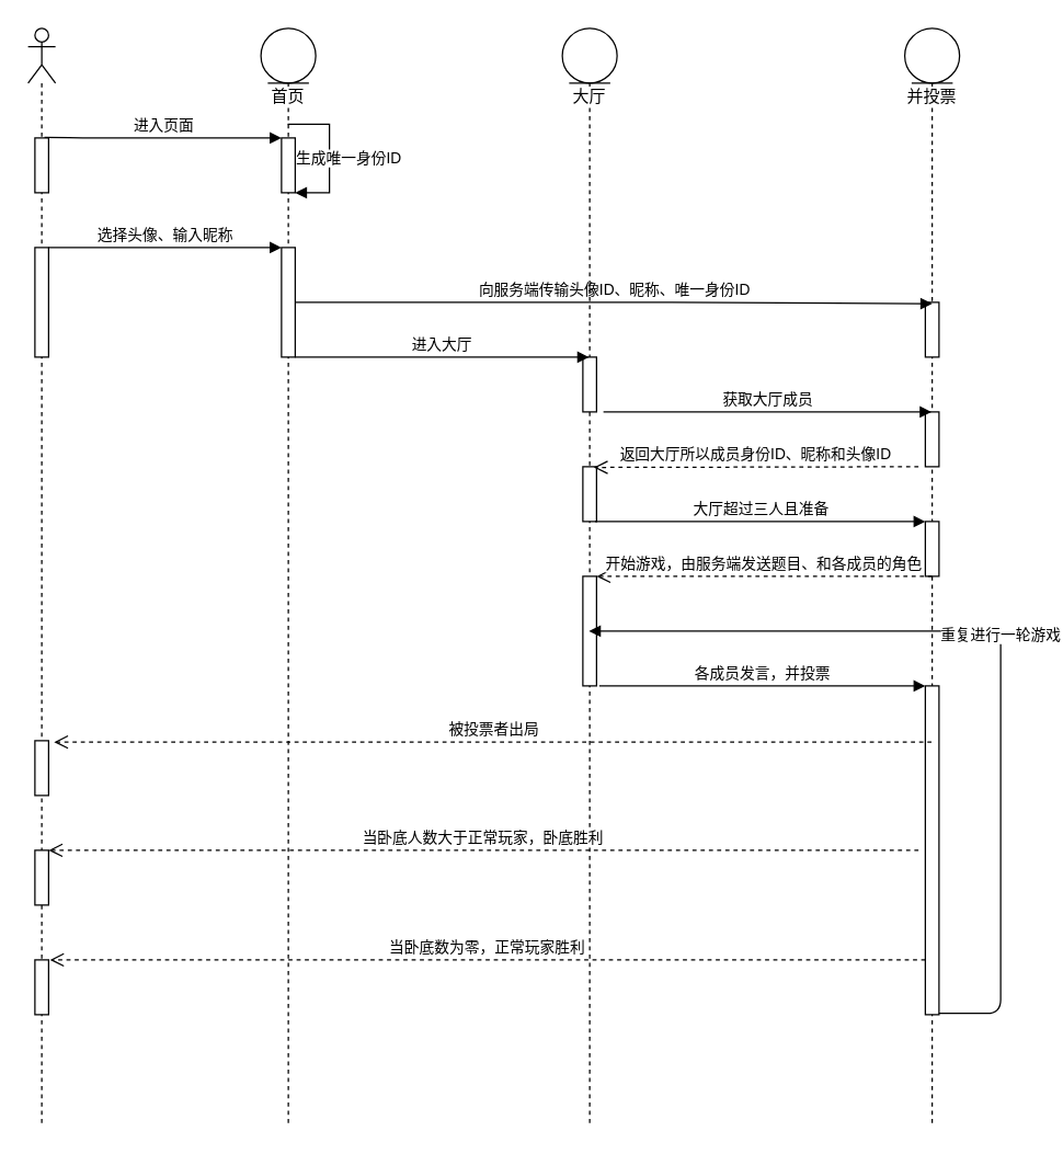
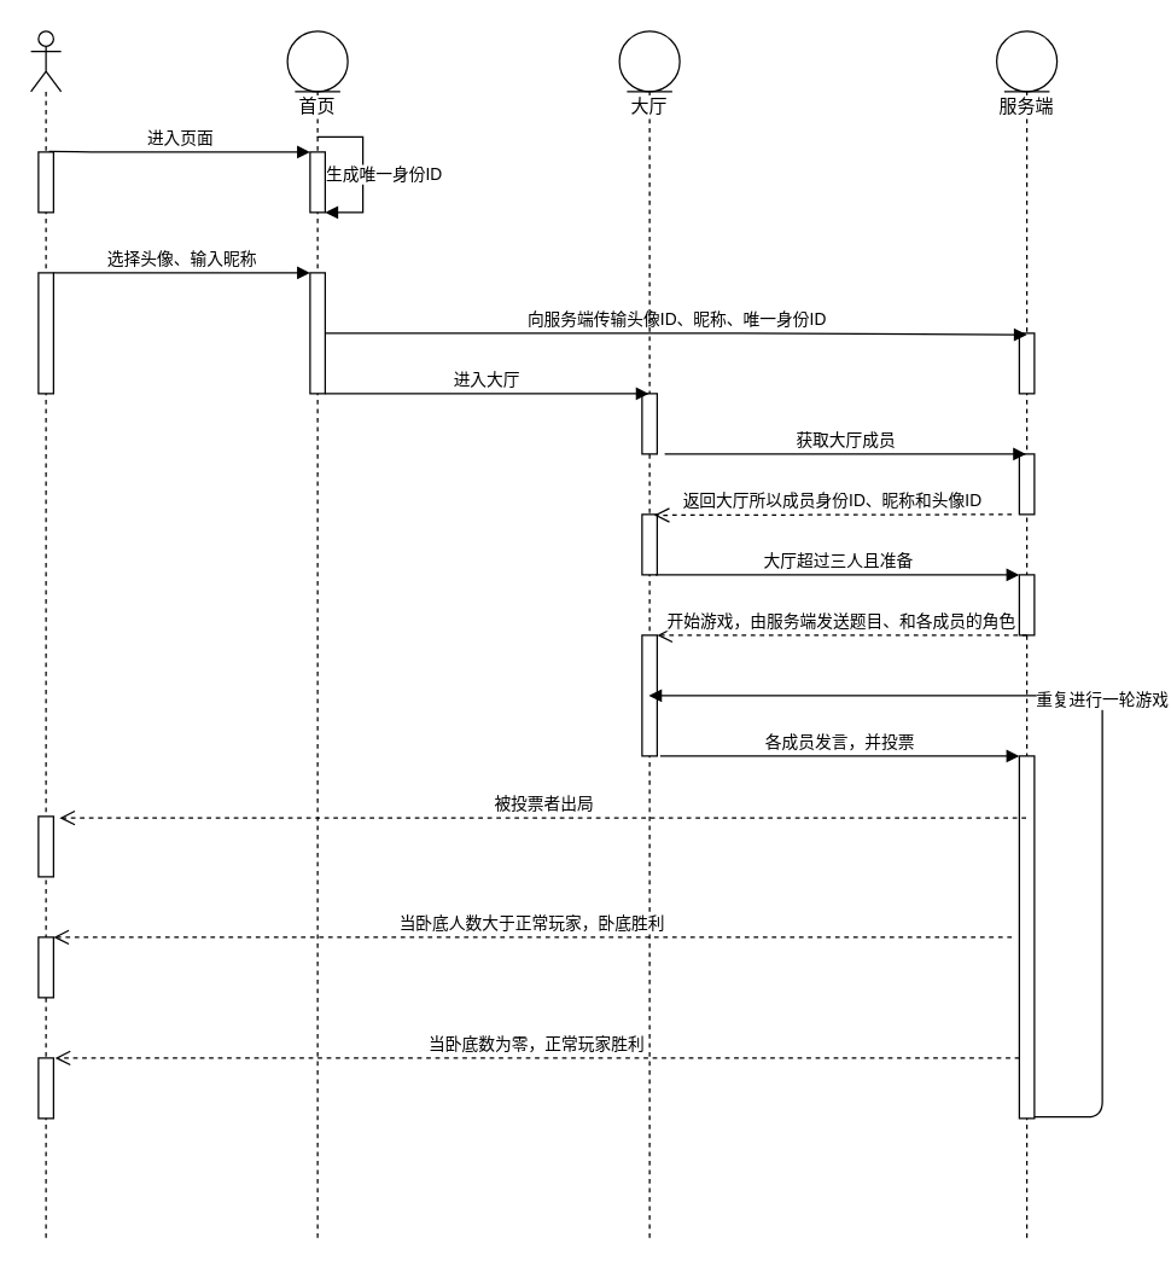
  <mxCell id="0" />
  <mxCell id="1" parent="0" />
  <mxCell id="2" value="" style="shape=umlLifeline;participant=umlActor;perimeter=lifelinePerimeter;whiteSpace=wrap;html=1;container=0;collapsible=0;recursiveResize=0;verticalAlign=top;spacingTop=36;labelBackgroundColor=#ffffff;outlineConnect=0;" vertex="1" sbId="uml" slib="umlSequence" title="Actor Lifeline" parent="1"><mxGeometry x="20" y="20" width="20" height="800" as="geometry" /></mxCell>
- <mxCell id="3" value="并投票" style="shape=umlLifeline;participant=umlEntity;perimeter=lifelinePerimeter;whiteSpace=wrap;html=1;container=1;collapsible=0;recursiveResize=0;verticalAlign=top;spacingTop=36;labelBackgroundColor=#ffffff;outlineConnect=0;" vertex="1" sbId="uml" slib="umlSequence" title="Entity Lifeline" parent="1"><mxGeometry x="660" y="20" width="40" height="800" as="geometry" /></mxCell>
+ <mxCell id="3" value="服务端" style="shape=umlLifeline;participant=umlEntity;perimeter=lifelinePerimeter;whiteSpace=wrap;html=1;container=1;collapsible=0;recursiveResize=0;verticalAlign=top;spacingTop=36;labelBackgroundColor=#ffffff;outlineConnect=0;" vertex="1" sbId="uml" slib="umlSequence" title="Entity Lifeline" parent="1"><mxGeometry x="660" y="20" width="40" height="800" as="geometry" /></mxCell>
  <mxCell id="4" value="" style="html=1;points=[];perimeter=orthogonalPerimeter;" vertex="1" sbId="uml" slib="umlSequence" title="Activation" parent="3"><mxGeometry x="15" y="200" width="10" height="40" as="geometry" /></mxCell>
  <mxCell id="5" value="" style="html=1;points=[];perimeter=orthogonalPerimeter;" vertex="1" sbId="uml" slib="umlSequence" title="Activation" parent="3"><mxGeometry x="15" y="280" width="10" height="40" as="geometry" /></mxCell>
  <mxCell id="6" value="" style="html=1;points=[];perimeter=orthogonalPerimeter;" vertex="1" sbId="uml" slib="umlSequence" title="Activation" parent="3"><mxGeometry x="15" y="360" width="10" height="40" as="geometry" /></mxCell>
  <mxCell id="7" value="" style="html=1;points=[];perimeter=orthogonalPerimeter;" vertex="1" sbId="uml" slib="umlSequence" title="Activation" parent="3"><mxGeometry x="15" y="480" width="10" height="240" as="geometry" /></mxCell>
  <mxCell id="8" value="" style="group" vertex="1" connectable="0" parent="1"><mxGeometry x="190" y="20" width="50" height="800" as="geometry" /></mxCell>
  <mxCell id="9" value="首页" style="shape=umlLifeline;participant=umlEntity;perimeter=lifelinePerimeter;whiteSpace=wrap;html=1;container=1;collapsible=0;recursiveResize=0;verticalAlign=top;spacingTop=36;labelBackgroundColor=#ffffff;outlineConnect=0;" vertex="1" sbId="uml" slib="umlSequence" title="Entity Lifeline" parent="8"><mxGeometry width="40" height="800" as="geometry" /></mxCell>
  <mxCell id="10" value="" style="html=1;points=[];perimeter=orthogonalPerimeter;" vertex="1" sbId="uml" slib="umlSequence" title="Activation" parent="9"><mxGeometry x="15" y="160" width="10" height="80" as="geometry" /></mxCell>
  <mxCell id="11" value="" style="html=1;points=[];perimeter=orthogonalPerimeter;" vertex="1" sbId="uml" slib="umlSequence" title="Self Call" parent="9"><mxGeometry x="15" y="80" width="10" height="40" as="geometry" /></mxCell>
  <mxCell id="12" value="生成唯一身份ID" style="edgeStyle=orthogonalEdgeStyle;html=1;align=left;spacingLeft=2;endArrow=block;rounded=0;" edge="1" sbId="uml" slib="umlSequence" title="Self Call" parent="9" source="9" target="11"><mxGeometry x="10" as="geometry"><mxPoint x="25" y="70" as="sourcePoint" /><Array as="points"><mxPoint x="50" y="70" /><mxPoint x="50" y="120" /></Array></mxGeometry></mxCell>
  <mxCell id="13" value="" style="html=1;points=[];perimeter=orthogonalPerimeter;" vertex="1" sbId="uml" slib="umlSequence" title="Activation" parent="1"><mxGeometry x="25" y="100" width="10" height="40" as="geometry" /></mxCell>
  <mxCell id="14" value="进入页面" style="html=1;verticalAlign=bottom;endArrow=block;exitX=0.7;exitY=-0.012;exitDx=0;exitDy=0;exitPerimeter=0;" edge="1" sbId="uml" slib="umlSequence" title="Message" parent="1" source="13" target="11"><mxGeometry width="80" relative="1" as="geometry"><mxPoint x="40" y="110" as="sourcePoint" /><mxPoint x="115" y="120" as="targetPoint" /><Array as="points"><mxPoint x="60" y="100" /></Array></mxGeometry></mxCell>
  <mxCell id="15" value="" style="html=1;points=[];perimeter=orthogonalPerimeter;" vertex="1" sbId="uml" slib="umlSequence" title="Activation" parent="1"><mxGeometry x="25" y="180" width="10" height="80" as="geometry" /></mxCell>
  <mxCell id="16" value="选择头像、输入昵称" style="html=1;verticalAlign=bottom;endArrow=block;" edge="1" sbId="uml" slib="umlSequence" title="Message" parent="1" source="15" target="10"><mxGeometry width="80" relative="1" as="geometry"><mxPoint x="30" y="180" as="sourcePoint" /><mxPoint x="125" y="198" as="targetPoint" /><Array as="points"><mxPoint x="110" y="180" /></Array></mxGeometry></mxCell>
  <mxCell id="17" value="向服务端传输头像ID、昵称、唯一身份ID" style="html=1;verticalAlign=bottom;endArrow=block;" edge="1" sbId="uml" slib="umlSequence" title="Message" parent="1" source="10"><mxGeometry width="80" relative="1" as="geometry"><mxPoint x="220" y="221" as="sourcePoint" /><mxPoint x="680" y="221" as="targetPoint" /><Array as="points"><mxPoint x="480" y="220" /></Array></mxGeometry></mxCell>
  <mxCell id="18" value="大厅" style="shape=umlLifeline;participant=umlEntity;perimeter=lifelinePerimeter;whiteSpace=wrap;html=1;container=1;collapsible=0;recursiveResize=0;verticalAlign=top;spacingTop=36;labelBackgroundColor=#ffffff;outlineConnect=0;" vertex="1" sbId="uml" slib="umlSequence" title="Entity Lifeline" parent="1"><mxGeometry x="410" y="20" width="40" height="800" as="geometry" /></mxCell>
  <mxCell id="19" value="" style="html=1;points=[];perimeter=orthogonalPerimeter;" vertex="1" sbId="uml" slib="umlSequence" title="Activation" parent="18"><mxGeometry x="15" y="240" width="10" height="40" as="geometry" /></mxCell>
  <mxCell id="20" value="" style="html=1;points=[];perimeter=orthogonalPerimeter;" vertex="1" sbId="uml" slib="umlSequence" title="Activation" parent="18"><mxGeometry x="15" y="320" width="10" height="40" as="geometry" /></mxCell>
  <mxCell id="21" value="" style="html=1;points=[];perimeter=orthogonalPerimeter;" vertex="1" sbId="uml" slib="umlSequence" title="Activation" parent="18"><mxGeometry x="15" y="400" width="10" height="80" as="geometry" /></mxCell>
  <mxCell id="22" value="进入大厅" style="html=1;verticalAlign=bottom;endArrow=block;" edge="1" sbId="uml" slib="umlSequence" title="Message" parent="1" source="10" target="18"><mxGeometry width="80" relative="1" as="geometry"><mxPoint x="220" y="260" as="sourcePoint" /><mxPoint x="420" y="260" as="targetPoint" /><Array as="points"><mxPoint x="360" y="260" /></Array></mxGeometry></mxCell>
  <mxCell id="23" value="获取大厅成员" style="html=1;verticalAlign=bottom;endArrow=block;" edge="1" sbId="uml" slib="umlSequence" title="Message" parent="1" target="3"><mxGeometry width="80" relative="1" as="geometry"><mxPoint x="440" y="300" as="sourcePoint" /><mxPoint x="640" y="340" as="targetPoint" /></mxGeometry></mxCell>
  <mxCell id="24" value="返回大厅所以成员身份ID、昵称和头像ID" style="html=1;verticalAlign=bottom;endArrow=open;dashed=1;endSize=8;entryX=0.8;entryY=0.013;entryDx=0;entryDy=0;entryPerimeter=0;" edge="1" sbId="uml" slib="umlSequence" title="Return" parent="1" target="20"><mxGeometry relative="1" as="geometry"><mxPoint x="670" y="340" as="sourcePoint" /><mxPoint x="590" y="340" as="targetPoint" /></mxGeometry></mxCell>
  <mxCell id="25" value="大厅超过三人且准备" style="html=1;verticalAlign=bottom;endArrow=block;exitX=0.9;exitY=1;exitDx=0;exitDy=0;exitPerimeter=0;" edge="1" sbId="uml" slib="umlSequence" title="Message" parent="1" source="20" target="6"><mxGeometry width="80" relative="1" as="geometry"><mxPoint x="440" y="380" as="sourcePoint" /><mxPoint x="520" y="380" as="targetPoint" /></mxGeometry></mxCell>
  <mxCell id="26" value="开始游戏，由服务端发送题目、和各成员的角色" style="html=1;verticalAlign=bottom;endArrow=open;dashed=1;endSize=8;" edge="1" sbId="uml" slib="umlSequence" title="Return" parent="1" target="21"><mxGeometry relative="1" as="geometry"><mxPoint x="680" y="420" as="sourcePoint" /><mxPoint x="600" y="420" as="targetPoint" /></mxGeometry></mxCell>
  <mxCell id="27" value="各成员发言，并投票" style="html=1;verticalAlign=bottom;endArrow=block;exitX=1.2;exitY=1;exitDx=0;exitDy=0;exitPerimeter=0;" edge="1" sbId="uml" slib="umlSequence" title="Message" parent="1" source="21" target="7"><mxGeometry width="80" relative="1" as="geometry"><mxPoint x="480" y="500" as="sourcePoint" /><mxPoint x="560" y="500" as="targetPoint" /></mxGeometry></mxCell>
  <mxCell id="28" value="被投票者出局" style="html=1;verticalAlign=bottom;endArrow=open;dashed=1;endSize=8;entryX=1.4;entryY=0.025;entryDx=0;entryDy=0;entryPerimeter=0;" edge="1" sbId="uml" slib="umlSequence" title="Return" parent="1" source="3" target="29"><mxGeometry relative="1" as="geometry"><mxPoint x="670" y="540" as="sourcePoint" /><mxPoint x="580" y="580" as="targetPoint" /></mxGeometry></mxCell>
  <mxCell id="29" value="" style="html=1;points=[];perimeter=orthogonalPerimeter;" vertex="1" sbId="uml" slib="umlSequence" title="Activation" parent="1"><mxGeometry x="25" y="540" width="10" height="40" as="geometry" /></mxCell>
  <mxCell id="30" value="当卧底人数大于正常玩家，卧底胜利" style="html=1;verticalAlign=bottom;endArrow=open;dashed=1;endSize=8;" edge="1" sbId="uml" slib="umlSequence" title="Return" parent="1" target="31"><mxGeometry relative="1" as="geometry"><mxPoint x="670" y="620" as="sourcePoint" /><mxPoint x="50" y="620" as="targetPoint" /></mxGeometry></mxCell>
  <mxCell id="31" value="" style="html=1;points=[];perimeter=orthogonalPerimeter;" vertex="1" sbId="uml" slib="umlSequence" title="Activation" parent="1"><mxGeometry x="25" y="620" width="10" height="40" as="geometry" /></mxCell>
  <mxCell id="32" value="当卧底数为零，正常玩家胜利" style="html=1;verticalAlign=bottom;endArrow=open;dashed=1;endSize=8;entryX=1.1;entryY=0;entryDx=0;entryDy=0;entryPerimeter=0;" edge="1" sbId="uml" slib="umlSequence" title="Return" parent="1" source="7" target="33"><mxGeometry relative="1" as="geometry"><mxPoint x="420" y="720" as="sourcePoint" /><mxPoint x="340" y="720" as="targetPoint" /></mxGeometry></mxCell>
  <mxCell id="33" value="" style="html=1;points=[];perimeter=orthogonalPerimeter;" vertex="1" sbId="uml" slib="umlSequence" title="Activation" parent="1"><mxGeometry x="25" y="700" width="10" height="40" as="geometry" /></mxCell>
  <mxCell id="34" value="重复进行一轮游戏" style="html=1;verticalAlign=bottom;endArrow=block;exitX=1;exitY=0.996;exitDx=0;exitDy=0;exitPerimeter=0;" edge="1" sbId="uml" slib="umlSequence" title="Message" parent="1" source="7" target="18"><mxGeometry width="80" relative="1" as="geometry"><mxPoint x="340" y="620" as="sourcePoint" /><mxPoint x="730" y="440" as="targetPoint" /><Array as="points"><mxPoint x="730" y="739" /><mxPoint x="730" y="500" /><mxPoint x="730" y="460" /></Array></mxGeometry></mxCell>
